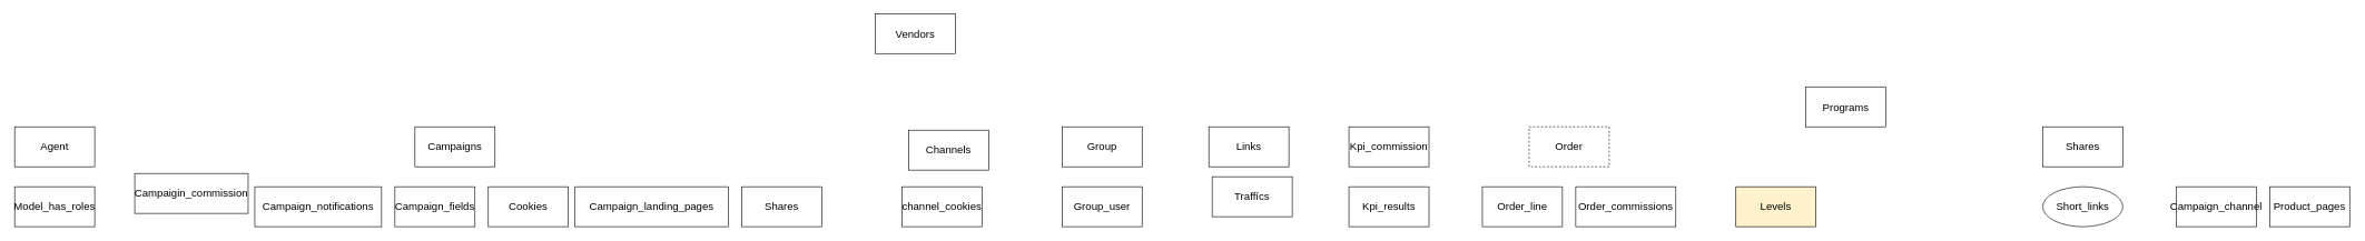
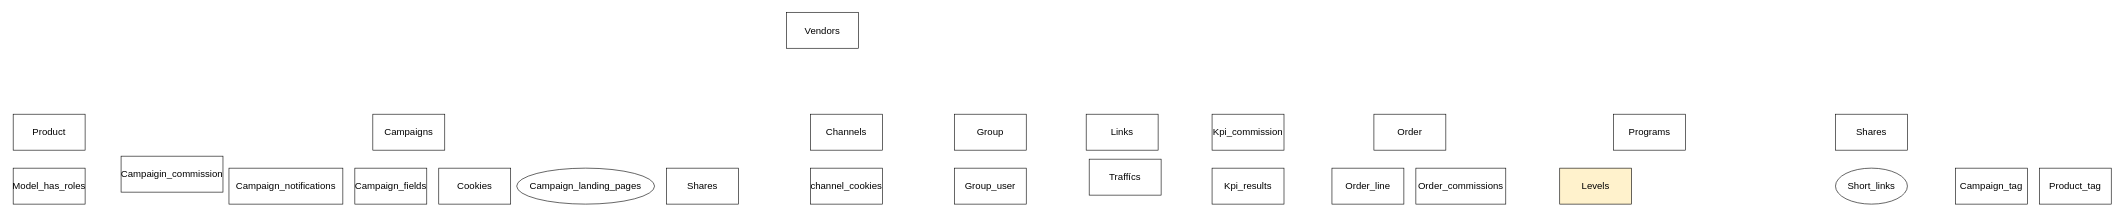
  <mxCell id="0" />
  <mxCell id="1" parent="0" />
- <mxCell id="2" value="Agent" style="rounded=0;whiteSpace=wrap;html=1;fontSize=16;" vertex="1" parent="1"><mxGeometry x="20" y="190" width="120" height="60" as="geometry" /></mxCell>
+ <mxCell id="2" value="Product" style="rounded=0;whiteSpace=wrap;html=1;fontSize=16;" vertex="1" parent="1"><mxGeometry x="20" y="190" width="120" height="60" as="geometry" /></mxCell>
  <mxCell id="3" value="Model_has_roles" style="rounded=0;whiteSpace=wrap;html=1;fontSize=16;" vertex="1" parent="1"><mxGeometry x="20" y="280" width="120" height="60" as="geometry" /></mxCell>
  <mxCell id="4" value="Campaigns" style="rounded=0;whiteSpace=wrap;html=1;fontSize=16;" vertex="1" parent="1"><mxGeometry x="620" y="190" width="120" height="60" as="geometry" /></mxCell>
  <mxCell id="5" value="Campaigin_commission" style="rounded=0;whiteSpace=wrap;html=1;fontSize=16;" vertex="1" parent="1"><mxGeometry x="200" y="260" width="170" height="60" as="geometry" /></mxCell>
  <mxCell id="6" value="Campaign_notifications" style="rounded=0;whiteSpace=wrap;html=1;fontSize=16;" vertex="1" parent="1"><mxGeometry x="380" y="280" width="190" height="60" as="geometry" /></mxCell>
  <mxCell id="7" value="Campaign_fields" style="rounded=0;whiteSpace=wrap;html=1;fontSize=16;" vertex="1" parent="1"><mxGeometry x="590" y="280" width="120" height="60" as="geometry" /></mxCell>
  <mxCell id="8" value="Cookies" style="rounded=0;whiteSpace=wrap;html=1;fontSize=16;" vertex="1" parent="1"><mxGeometry x="730" y="280" width="120" height="60" as="geometry" /></mxCell>
- <mxCell id="9" value="Campaign_landing_pages" style="rounded=0;whiteSpace=wrap;html=1;fontSize=16;" vertex="1" parent="1"><mxGeometry x="860" y="280" width="230" height="60" as="geometry" /></mxCell>
+ <mxCell id="9" value="Campaign_landing_pages" style="ellipse;whiteSpace=wrap;html=1;fontSize=16;" vertex="1" parent="1"><mxGeometry x="860" y="280" width="230" height="60" as="geometry" /></mxCell>
  <mxCell id="10" value="Shares" style="rounded=0;whiteSpace=wrap;html=1;fontSize=16;" vertex="1" parent="1"><mxGeometry x="1110" y="280" width="120" height="60" as="geometry" /></mxCell>
- <mxCell id="11" value="Channels" style="rounded=0;whiteSpace=wrap;html=1;fontSize=16;" vertex="1" parent="1"><mxGeometry x="1360" y="195" width="120" height="60" as="geometry" /></mxCell>
+ <mxCell id="11" value="Channels" style="rounded=0;whiteSpace=wrap;html=1;fontSize=16;" vertex="1" parent="1"><mxGeometry x="1350" y="190" width="120" height="60" as="geometry" /></mxCell>
  <mxCell id="12" value="channel_cookies" style="rounded=0;whiteSpace=wrap;html=1;fontSize=16;" vertex="1" parent="1"><mxGeometry x="1350" y="280" width="120" height="60" as="geometry" /></mxCell>
  <mxCell id="13" value="Group" style="rounded=0;whiteSpace=wrap;html=1;fontSize=16;" vertex="1" parent="1"><mxGeometry x="1590" y="190" width="120" height="60" as="geometry" /></mxCell>
  <mxCell id="14" value="Group_user" style="rounded=0;whiteSpace=wrap;html=1;fontSize=16;" vertex="1" parent="1"><mxGeometry x="1590" y="280" width="120" height="60" as="geometry" /></mxCell>
  <mxCell id="15" value="Links" style="rounded=0;whiteSpace=wrap;html=1;fontSize=16;" vertex="1" parent="1"><mxGeometry x="1810" y="190" width="120" height="60" as="geometry" /></mxCell>
  <mxCell id="16" value="Traffícs" style="rounded=0;whiteSpace=wrap;html=1;fontSize=16;" vertex="1" parent="1"><mxGeometry x="1815" y="265" width="120" height="60" as="geometry" /></mxCell>
  <mxCell id="17" value="Kpi_commission" style="rounded=0;whiteSpace=wrap;html=1;fontSize=16;" vertex="1" parent="1"><mxGeometry x="2020" y="190" width="120" height="60" as="geometry" /></mxCell>
  <mxCell id="18" value="Kpi_results" style="rounded=0;whiteSpace=wrap;html=1;fontSize=16;" vertex="1" parent="1"><mxGeometry x="2020" y="280" width="120" height="60" as="geometry" /></mxCell>
- <mxCell id="19" value="Order" style="rounded=0;whiteSpace=wrap;html=1;fontSize=16;dashed=1;" vertex="1" parent="1"><mxGeometry x="2290" y="190" width="120" height="60" as="geometry" /></mxCell>
+ <mxCell id="19" value="Order" style="rounded=0;whiteSpace=wrap;html=1;fontSize=16;" vertex="1" parent="1"><mxGeometry x="2290" y="190" width="120" height="60" as="geometry" /></mxCell>
  <mxCell id="20" value="Order_line" style="rounded=0;whiteSpace=wrap;html=1;fontSize=16;" vertex="1" parent="1"><mxGeometry x="2220" y="280" width="120" height="60" as="geometry" /></mxCell>
  <mxCell id="21" value="Order_commissions" style="rounded=0;whiteSpace=wrap;html=1;fontSize=16;" vertex="1" parent="1"><mxGeometry x="2360" y="280" width="150" height="60" as="geometry" /></mxCell>
- <mxCell id="22" value="Programs" style="rounded=0;whiteSpace=wrap;html=1;fontSize=16;" vertex="1" parent="1"><mxGeometry x="2705" y="130" width="120" height="60" as="geometry" /></mxCell>
+ <mxCell id="22" value="Programs" style="rounded=0;whiteSpace=wrap;html=1;fontSize=16;" vertex="1" parent="1"><mxGeometry x="2690" y="190" width="120" height="60" as="geometry" /></mxCell>
  <mxCell id="23" value="Levels" style="rounded=0;whiteSpace=wrap;html=1;fontSize=16;fillColor=#fff2cc;" vertex="1" parent="1"><mxGeometry x="2600" y="280" width="120" height="60" as="geometry" /></mxCell>
  <mxCell id="24" value="Shares" style="rounded=0;whiteSpace=wrap;html=1;fontSize=16;" vertex="1" parent="1"><mxGeometry x="3060" y="190" width="120" height="60" as="geometry" /></mxCell>
  <mxCell id="25" value="Short_links" style="ellipse;whiteSpace=wrap;html=1;fontSize=16;" vertex="1" parent="1"><mxGeometry x="3060" y="280" width="120" height="60" as="geometry" /></mxCell>
- <mxCell id="26" value="Campaign_channel" style="rounded=0;whiteSpace=wrap;html=1;fontSize=16;" vertex="1" parent="1"><mxGeometry x="3260" y="280" width="120" height="60" as="geometry" /></mxCell>
- <mxCell id="27" value="Product_pages" style="rounded=0;whiteSpace=wrap;html=1;fontSize=16;" vertex="1" parent="1"><mxGeometry x="3400" y="280" width="120" height="60" as="geometry" /></mxCell>
+ <mxCell id="26" value="Campaign_tag" style="rounded=0;whiteSpace=wrap;html=1;fontSize=16;" vertex="1" parent="1"><mxGeometry x="3260" y="280" width="120" height="60" as="geometry" /></mxCell>
+ <mxCell id="27" value="Product_tag" style="rounded=0;whiteSpace=wrap;html=1;fontSize=16;" vertex="1" parent="1"><mxGeometry x="3400" y="280" width="120" height="60" as="geometry" /></mxCell>
  <mxCell id="28" value="Vendors" style="rounded=0;whiteSpace=wrap;html=1;fontSize=16;" vertex="1" parent="1"><mxGeometry x="1310" y="20" width="120" height="60" as="geometry" /></mxCell>
